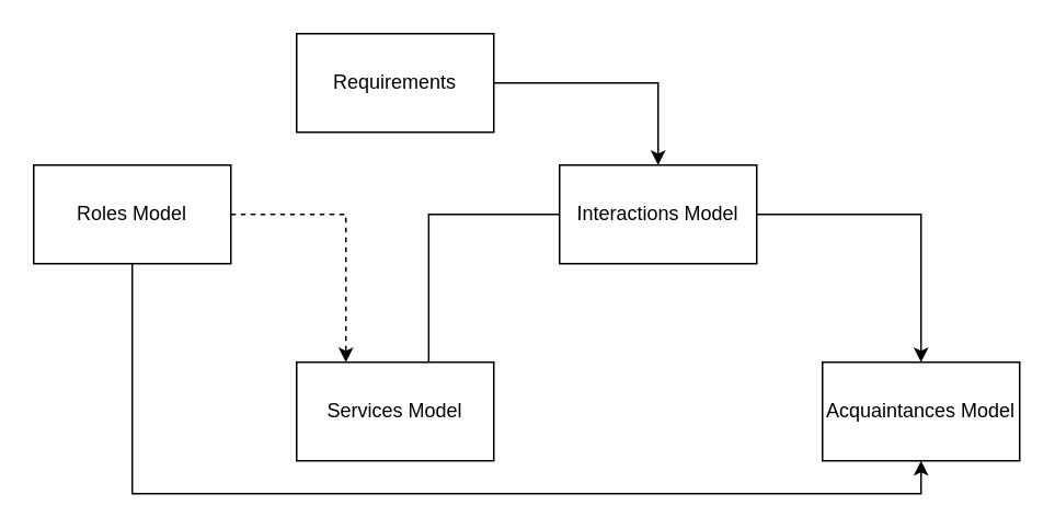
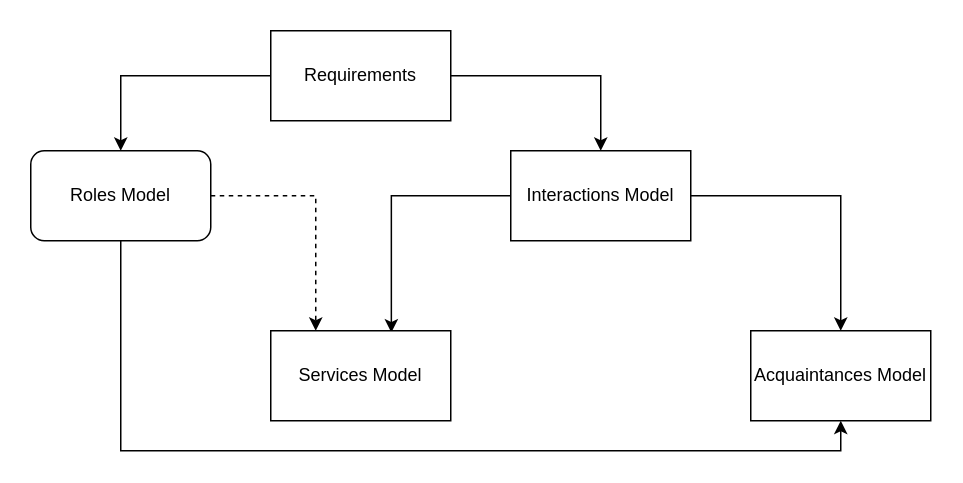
  <mxCell id="0" />
  <mxCell id="1" parent="0" />
+ <mxCell id="2" style="edgeStyle=orthogonalEdgeStyle;rounded=0;orthogonalLoop=1;jettySize=auto;html=1;entryX=0.5;entryY=0;entryDx=0;entryDy=0;" edge="1" parent="1" source="4" target="7"><mxGeometry relative="1" as="geometry" /></mxCell>
  <mxCell id="3" style="edgeStyle=orthogonalEdgeStyle;rounded=0;orthogonalLoop=1;jettySize=auto;html=1;" edge="1" parent="1" source="4" target="10"><mxGeometry relative="1" as="geometry" /></mxCell>
  <mxCell id="4" value="Requirements" style="rounded=0;whiteSpace=wrap;html=1;" vertex="1" parent="1"><mxGeometry x="180" y="20" width="120" height="60" as="geometry" /></mxCell>
  <mxCell id="5" style="edgeStyle=orthogonalEdgeStyle;rounded=0;orthogonalLoop=1;jettySize=auto;html=1;entryX=0.25;entryY=0;entryDx=0;entryDy=0;dashed=1;" edge="1" parent="1" source="7" target="11"><mxGeometry relative="1" as="geometry" /></mxCell>
  <mxCell id="6" style="edgeStyle=orthogonalEdgeStyle;rounded=0;orthogonalLoop=1;jettySize=auto;html=1;entryX=0.5;entryY=1;entryDx=0;entryDy=0;" edge="1" parent="1" source="7" target="12"><mxGeometry relative="1" as="geometry"><mxPoint x="90" y="290" as="targetPoint" /><Array as="points"><mxPoint x="80" y="300" /><mxPoint x="560" y="300" /></Array></mxGeometry></mxCell>
- <mxCell id="7" value="Roles Model" style="rounded=0;whiteSpace=wrap;html=1;" vertex="1" parent="1"><mxGeometry x="20" y="100" width="120" height="60" as="geometry" /></mxCell>
+ <mxCell id="7" value="Roles Model" style="whiteSpace=wrap;html=1;rounded=1;" vertex="1" parent="1"><mxGeometry x="20" y="100" width="120" height="60" as="geometry" /></mxCell>
  <mxCell id="8" style="edgeStyle=orthogonalEdgeStyle;rounded=0;orthogonalLoop=1;jettySize=auto;html=1;" edge="1" parent="1" source="10" target="12"><mxGeometry relative="1" as="geometry" /></mxCell>
- <mxCell id="9" style="edgeStyle=orthogonalEdgeStyle;rounded=0;orthogonalLoop=1;jettySize=auto;html=1;entryX=0.67;entryY=0.02;entryDx=0;entryDy=0;entryPerimeter=0;endArrow=none;" edge="1" parent="1" source="10" target="11"><mxGeometry relative="1" as="geometry" /></mxCell>
+ <mxCell id="9" style="edgeStyle=orthogonalEdgeStyle;rounded=0;orthogonalLoop=1;jettySize=auto;html=1;entryX=0.67;entryY=0.02;entryDx=0;entryDy=0;entryPerimeter=0;" edge="1" parent="1" source="10" target="11"><mxGeometry relative="1" as="geometry" /></mxCell>
  <mxCell id="10" value="Interactions Model" style="rounded=0;whiteSpace=wrap;html=1;" vertex="1" parent="1"><mxGeometry x="340" y="100" width="120" height="60" as="geometry" /></mxCell>
  <mxCell id="11" value="Services Model" style="rounded=0;whiteSpace=wrap;html=1;" vertex="1" parent="1"><mxGeometry x="180" y="220" width="120" height="60" as="geometry" /></mxCell>
  <mxCell id="12" value="Acquaintances Model" style="rounded=0;whiteSpace=wrap;html=1;" vertex="1" parent="1"><mxGeometry x="500" y="220" width="120" height="60" as="geometry" /></mxCell>
